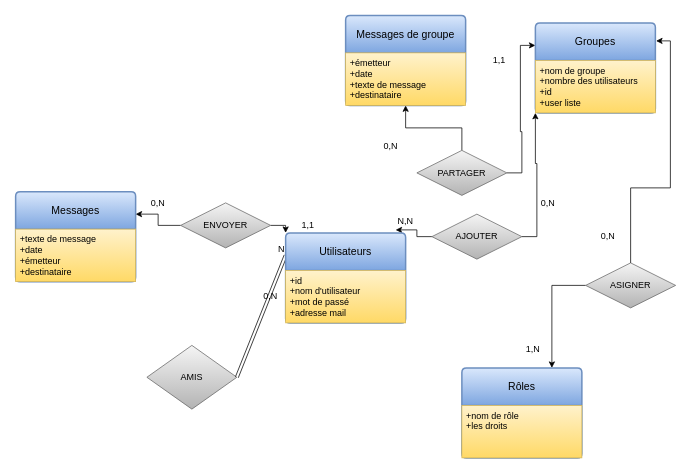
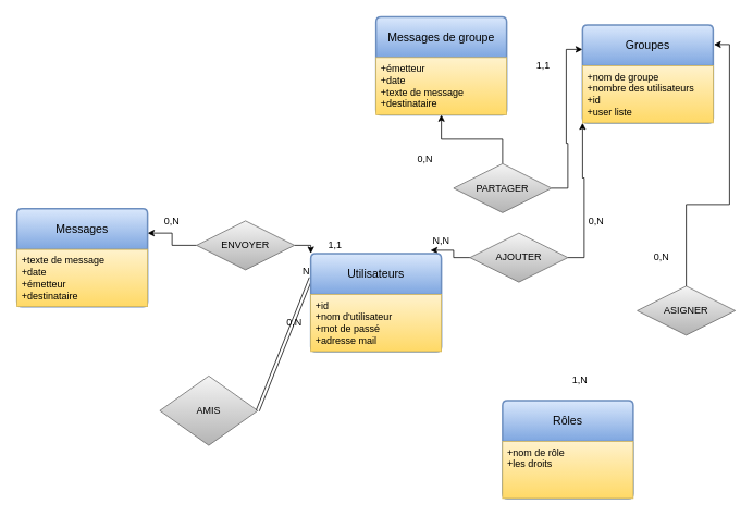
  <mxCell id="0" />
  <mxCell id="1" parent="0" />
  <mxCell id="2" value="AMIS" style="shape=rhombus;perimeter=rhombusPerimeter;whiteSpace=wrap;html=1;align=center;fillColor=#f5f5f5;strokeColor=#666666;gradientColor=#b3b3b3;" parent="1" vertex="1"><mxGeometry x="195" y="460" width="120" height="85" as="geometry" /></mxCell>
- <mxCell id="3" style="edgeStyle=orthogonalEdgeStyle;rounded=0;orthogonalLoop=1;jettySize=auto;html=1;entryX=0.75;entryY=0;entryDx=0;entryDy=0;" parent="1" source="4" target="25" edge="1"><mxGeometry relative="1" as="geometry" /></mxCell>
  <mxCell id="4" value="ASIGNER" style="shape=rhombus;perimeter=rhombusPerimeter;whiteSpace=wrap;html=1;align=center;fillColor=#f5f5f5;strokeColor=#666666;gradientColor=#b3b3b3;" parent="1" vertex="1"><mxGeometry x="780" y="350" width="120" height="60" as="geometry" /></mxCell>
  <mxCell id="5" style="edgeStyle=orthogonalEdgeStyle;rounded=0;orthogonalLoop=1;jettySize=auto;html=1;exitX=0;exitY=0.5;exitDx=0;exitDy=0;entryX=0.917;entryY=-0.033;entryDx=0;entryDy=0;entryPerimeter=0;" parent="1" source="7" target="34" edge="1"><mxGeometry relative="1" as="geometry"><mxPoint x="530" y="330" as="targetPoint" /></mxGeometry></mxCell>
  <mxCell id="6" style="edgeStyle=orthogonalEdgeStyle;rounded=0;orthogonalLoop=1;jettySize=auto;html=1;entryX=0;entryY=1;entryDx=0;entryDy=0;" parent="1" source="7" target="28" edge="1"><mxGeometry relative="1" as="geometry" /></mxCell>
  <mxCell id="7" value="AJOUTER" style="shape=rhombus;perimeter=rhombusPerimeter;whiteSpace=wrap;html=1;align=center;fillColor=#f5f5f5;strokeColor=#666666;gradientColor=#b3b3b3;" parent="1" vertex="1"><mxGeometry x="575" y="285" width="120" height="60" as="geometry" /></mxCell>
  <mxCell id="8" style="edgeStyle=orthogonalEdgeStyle;rounded=0;orthogonalLoop=1;jettySize=auto;html=1;entryX=0.5;entryY=1;entryDx=0;entryDy=0;" parent="1" source="10" target="32" edge="1"><mxGeometry relative="1" as="geometry" /></mxCell>
  <mxCell id="9" style="edgeStyle=orthogonalEdgeStyle;rounded=0;orthogonalLoop=1;jettySize=auto;html=1;entryX=0;entryY=0.25;entryDx=0;entryDy=0;" parent="1" source="10" target="27" edge="1"><mxGeometry relative="1" as="geometry" /></mxCell>
  <mxCell id="10" value="PARTAGER" style="shape=rhombus;perimeter=rhombusPerimeter;whiteSpace=wrap;html=1;align=center;fillColor=#f5f5f5;strokeColor=#666666;gradientColor=#b3b3b3;" parent="1" vertex="1"><mxGeometry x="555" y="200" width="120" height="60" as="geometry" /></mxCell>
  <mxCell id="11" style="edgeStyle=orthogonalEdgeStyle;rounded=0;orthogonalLoop=1;jettySize=auto;html=1;exitX=1;exitY=0.5;exitDx=0;exitDy=0;entryX=0;entryY=0;entryDx=0;entryDy=0;" parent="1" source="13" target="34" edge="1"><mxGeometry relative="1" as="geometry"><mxPoint x="430" y="330" as="targetPoint" /></mxGeometry></mxCell>
  <mxCell id="12" style="edgeStyle=orthogonalEdgeStyle;rounded=0;orthogonalLoop=1;jettySize=auto;html=1;exitX=0;exitY=0.5;exitDx=0;exitDy=0;entryX=1;entryY=0.25;entryDx=0;entryDy=0;" parent="1" source="13" target="29" edge="1"><mxGeometry relative="1" as="geometry" /></mxCell>
  <mxCell id="13" value="ENVOYER" style="shape=rhombus;perimeter=rhombusPerimeter;whiteSpace=wrap;html=1;align=center;fillColor=#f5f5f5;strokeColor=#666666;gradientColor=#b3b3b3;" parent="1" vertex="1"><mxGeometry x="240" y="270" width="120" height="60" as="geometry" /></mxCell>
  <mxCell id="14" value="0,N" style="text;html=1;align=center;verticalAlign=middle;resizable=0;points=[];autosize=1;strokeColor=none;fillColor=none;" parent="1" vertex="1"><mxGeometry y="180" width="40" height="30" as="geometry" x="500" /></mxCell>
  <mxCell id="15" value="0,N" style="text;html=1;strokeColor=none;fillColor=none;align=center;verticalAlign=middle;whiteSpace=wrap;rounded=0;" parent="1" vertex="1"><mxGeometry x="780" y="300" width="60" height="30" as="geometry" /></mxCell>
  <mxCell id="16" value="1,N" style="text;html=1;strokeColor=none;fillColor=none;align=center;verticalAlign=middle;whiteSpace=wrap;rounded=0;" parent="1" vertex="1"><mxGeometry x="680" y="450" width="60" height="30" as="geometry" /></mxCell>
  <mxCell id="17" value="0,N" style="text;html=1;strokeColor=none;fillColor=none;align=center;verticalAlign=middle;whiteSpace=wrap;rounded=0;" parent="1" vertex="1"><mxGeometry x="330" y="380" width="60" height="30" as="geometry" /></mxCell>
  <mxCell id="18" value="N,N" style="text;html=1;strokeColor=none;fillColor=none;align=center;verticalAlign=middle;whiteSpace=wrap;rounded=0;" parent="1" vertex="1"><mxGeometry x="510" y="280" width="60" height="30" as="geometry" /></mxCell>
  <mxCell id="19" value="0,N" style="text;html=1;strokeColor=none;fillColor=none;align=center;verticalAlign=middle;whiteSpace=wrap;rounded=0;" parent="1" vertex="1"><mxGeometry x="700" y="255" width="60" height="30" as="geometry" /></mxCell>
  <mxCell id="20" value="1,1" style="text;html=1;strokeColor=none;fillColor=none;align=center;verticalAlign=middle;whiteSpace=wrap;rounded=0;" parent="1" vertex="1"><mxGeometry x="635" y="65" width="60" height="30" as="geometry" /></mxCell>
  <mxCell id="21" value="1,1" style="text;html=1;strokeColor=none;fillColor=none;align=center;verticalAlign=middle;whiteSpace=wrap;rounded=0;" parent="1" vertex="1"><mxGeometry x="380" y="285" width="60" height="30" as="geometry" /></mxCell>
  <mxCell id="22" value="0,N" style="text;html=1;strokeColor=none;fillColor=none;align=center;verticalAlign=middle;whiteSpace=wrap;rounded=0;" parent="1" vertex="1"><mxGeometry x="180" y="255" width="60" height="30" as="geometry" /></mxCell>
  <mxCell id="23" value="" style="shape=link;html=1;rounded=0;exitX=1;exitY=0.5;exitDx=0;exitDy=0;entryX=0;entryY=0.25;entryDx=0;entryDy=0;" parent="1" source="2" target="34" edge="1"><mxGeometry relative="1" as="geometry"><mxPoint x="400" y="360" as="sourcePoint" /><mxPoint x="430" y="350" as="targetPoint" /></mxGeometry></mxCell>
  <mxCell id="24" value="N" style="resizable=0;html=1;whiteSpace=wrap;align=right;verticalAlign=bottom;" parent="23" connectable="0" vertex="1"><mxGeometry x="1" relative="1" as="geometry" /></mxCell>
  <mxCell id="25" value="Rôles" style="swimlane;childLayout=stackLayout;horizontal=1;startSize=50;horizontalStack=0;rounded=1;fontSize=14;fontStyle=0;strokeWidth=2;resizeParent=0;resizeLast=1;shadow=0;dashed=0;align=center;arcSize=4;whiteSpace=wrap;html=1;fillColor=#dae8fc;gradientColor=#7ea6e0;strokeColor=#6c8ebf;" parent="1" vertex="1"><mxGeometry x="615" y="490" width="160" height="120" as="geometry" /></mxCell>
  <mxCell id="26" value="+nom de rôle&lt;br&gt;+les droits" style="align=left;strokeColor=#d6b656;fillColor=#fff2cc;spacingLeft=4;fontSize=12;verticalAlign=top;resizable=0;rotatable=0;part=1;html=1;gradientColor=#ffd966;" parent="25" vertex="1"><mxGeometry y="50" width="160" height="70" as="geometry" /></mxCell>
  <mxCell id="27" value="Groupes" style="swimlane;childLayout=stackLayout;horizontal=1;startSize=50;horizontalStack=0;rounded=1;fontSize=14;fontStyle=0;strokeWidth=2;resizeParent=0;resizeLast=1;shadow=0;dashed=0;align=center;arcSize=4;whiteSpace=wrap;html=1;fillColor=#dae8fc;gradientColor=#7ea6e0;strokeColor=#6c8ebf;" parent="1" vertex="1"><mxGeometry x="713" y="30" width="160" height="120" as="geometry" /></mxCell>
  <mxCell id="28" value="+nom de groupe&lt;br&gt;+nombre des utilisateurs&lt;br&gt;+id&lt;br&gt;+user liste" style="align=left;strokeColor=#d6b656;fillColor=#fff2cc;spacingLeft=4;fontSize=12;verticalAlign=top;resizable=0;rotatable=0;part=1;html=1;gradientColor=#ffd966;" parent="27" vertex="1"><mxGeometry y="50" width="160" height="70" as="geometry" /></mxCell>
  <mxCell id="29" value="Messages" style="swimlane;childLayout=stackLayout;horizontal=1;startSize=50;horizontalStack=0;rounded=1;fontSize=14;fontStyle=0;strokeWidth=2;resizeParent=0;resizeLast=1;shadow=0;dashed=0;align=center;arcSize=4;whiteSpace=wrap;html=1;fillColor=#dae8fc;gradientColor=#7ea6e0;strokeColor=#6c8ebf;" parent="1" vertex="1"><mxGeometry x="20" y="255" width="160" height="120" as="geometry" /></mxCell>
  <mxCell id="30" value="+texte de message&lt;br&gt;+date&lt;br&gt;+émetteur&lt;br&gt;+destinataire" style="align=left;strokeColor=#d6b656;fillColor=#fff2cc;spacingLeft=4;fontSize=12;verticalAlign=top;resizable=0;rotatable=0;part=1;html=1;gradientColor=#ffd966;" parent="29" vertex="1"><mxGeometry y="50" width="160" height="70" as="geometry" /></mxCell>
  <mxCell id="31" value="Messages de groupe" style="swimlane;childLayout=stackLayout;horizontal=1;startSize=50;horizontalStack=0;rounded=1;fontSize=14;fontStyle=0;strokeWidth=2;resizeParent=0;resizeLast=1;shadow=0;dashed=0;align=center;arcSize=4;whiteSpace=wrap;html=1;fillColor=#dae8fc;gradientColor=#7ea6e0;strokeColor=#6c8ebf;" parent="1" vertex="1"><mxGeometry x="460" y="20" width="160" height="120" as="geometry" /></mxCell>
  <mxCell id="32" value="+émetteur&lt;br&gt;+date&lt;br&gt;+texte de message&lt;br&gt;+destinataire" style="align=left;strokeColor=#d6b656;fillColor=#fff2cc;spacingLeft=4;fontSize=12;verticalAlign=top;resizable=0;rotatable=0;part=1;html=1;gradientColor=#ffd966;" parent="31" vertex="1"><mxGeometry y="50" width="160" height="70" as="geometry" /></mxCell>
  <mxCell id="33" style="edgeStyle=orthogonalEdgeStyle;rounded=0;orthogonalLoop=1;jettySize=auto;html=1;entryX=1.006;entryY=0.2;entryDx=0;entryDy=0;entryPerimeter=0;" parent="1" source="4" target="27" edge="1"><mxGeometry relative="1" as="geometry" /></mxCell>
  <mxCell id="34" value="Utilisateurs" style="swimlane;childLayout=stackLayout;horizontal=1;startSize=50;horizontalStack=0;rounded=1;fontSize=14;fontStyle=0;strokeWidth=2;resizeParent=0;resizeLast=1;shadow=0;dashed=0;align=center;arcSize=4;whiteSpace=wrap;html=1;fillColor=#dae8fc;gradientColor=#7ea6e0;strokeColor=#6c8ebf;" parent="1" vertex="1"><mxGeometry x="380" y="310" width="160" height="120" as="geometry" /></mxCell>
  <mxCell id="35" value="+id&lt;br&gt;+nom d'utilisateur&lt;br&gt;+mot de passé&lt;br&gt;+adresse mail" style="align=left;strokeColor=#d6b656;fillColor=#fff2cc;spacingLeft=4;fontSize=12;verticalAlign=top;resizable=0;rotatable=0;part=1;html=1;gradientColor=#ffd966;" parent="34" vertex="1"><mxGeometry y="50" width="160" height="70" as="geometry" /></mxCell>
